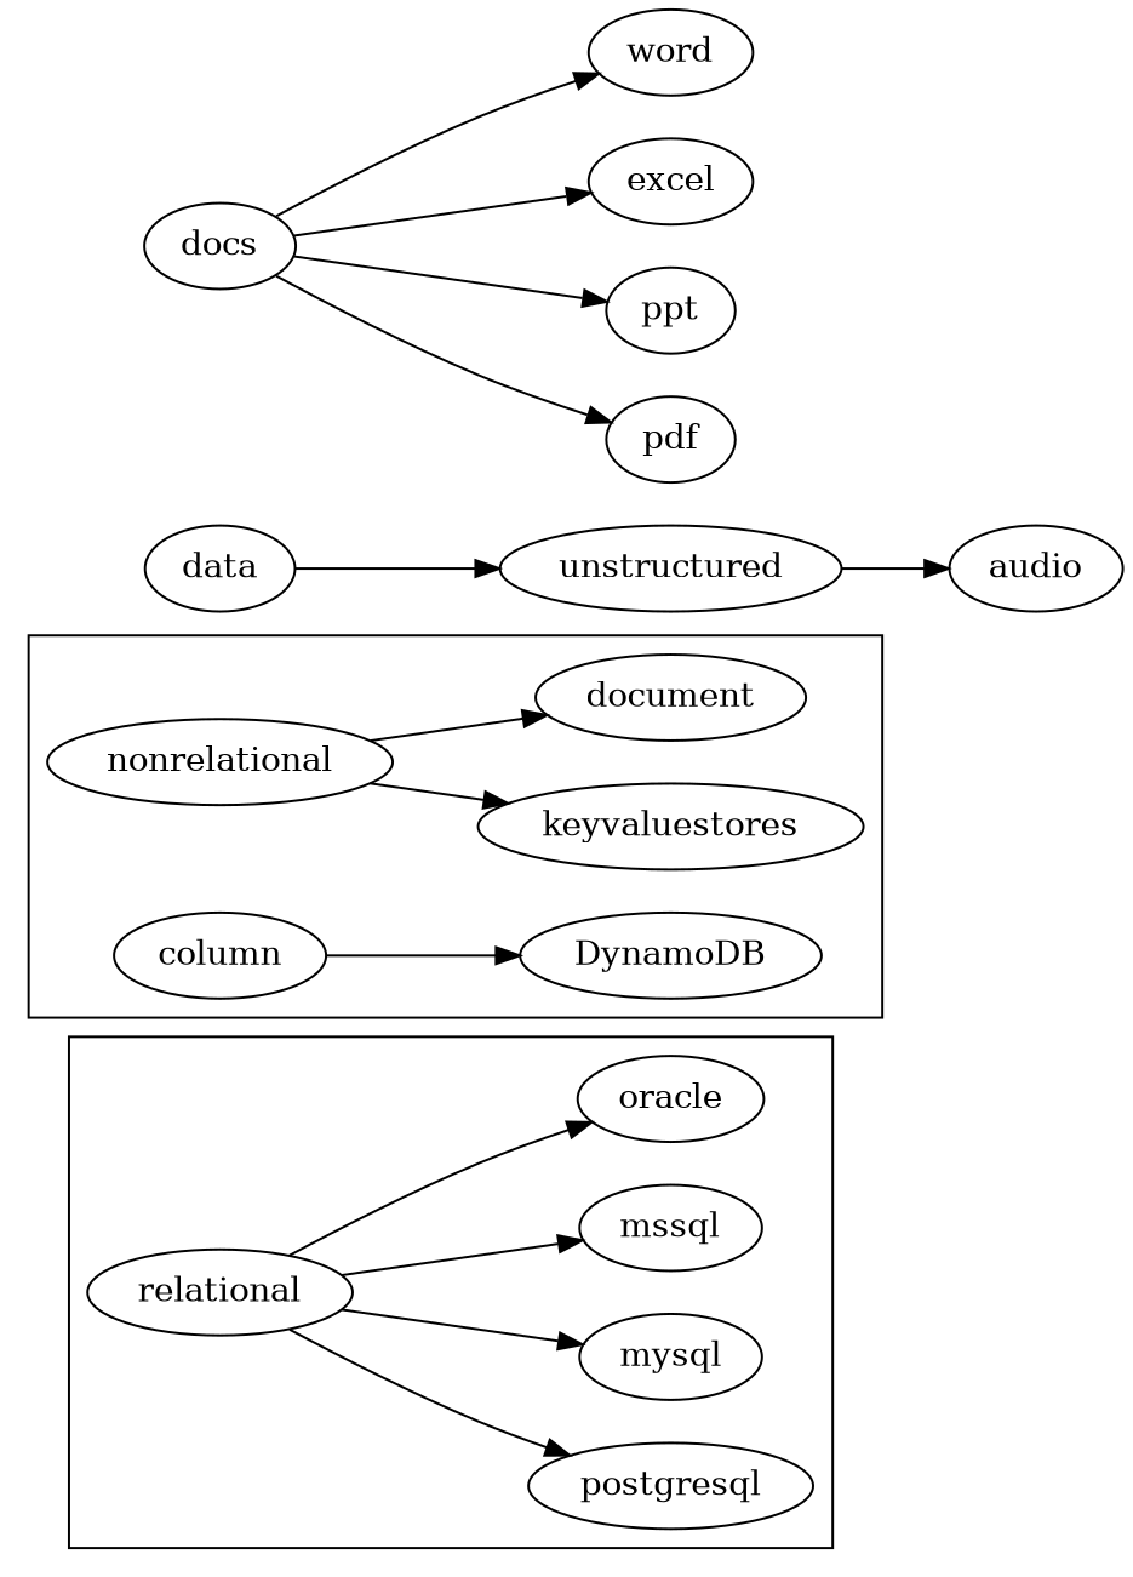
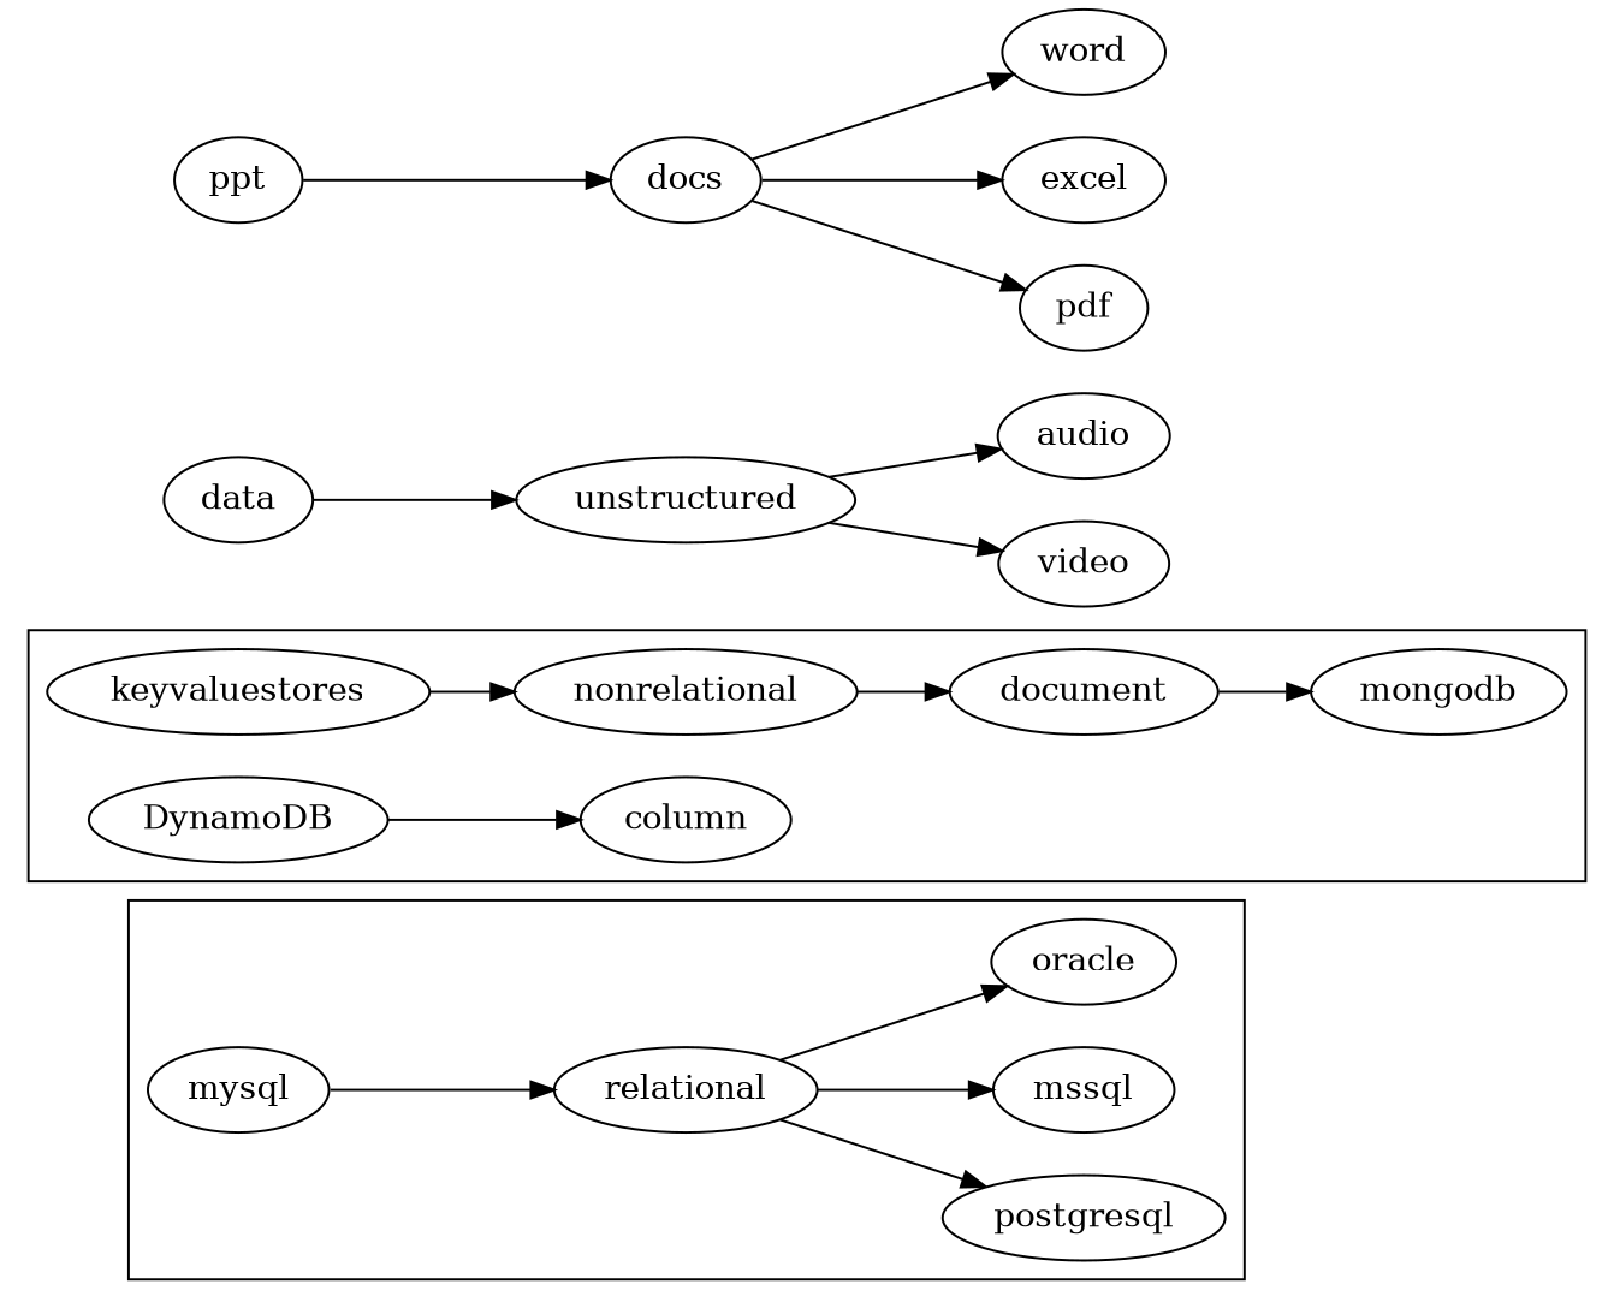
  digraph {
    rankdir=LR
    relational
    postgresql
    mysql
    mssql
    oracle
    nonrelational
    keyvaluestores
    column
    document
    DynamoDB
+   mongodb
    data
    unstructured
    audio
+   video
    docs
    word
    excel
    ppt
    pdf
    subgraph cluster_1 {
      relational
      postgresql
      mysql
      mssql
      oracle
    }
    subgraph cluster_2 {
      nonrelational
      keyvaluestores
      column
      document
      DynamoDB
+     mongodb
    }
    relational -> postgresql
-   relational -> mysql
+   mysql -> relational
    relational -> mssql
    relational -> oracle
-   nonrelational -> keyvaluestores
+   keyvaluestores -> nonrelational
    nonrelational -> document
-   column -> DynamoDB
+   DynamoDB -> column
+   document -> mongodb
    data -> unstructured
    unstructured -> audio
+   unstructured -> video
    docs -> word
    docs -> excel
-   docs -> ppt
+   ppt -> docs
    docs -> pdf
  }
